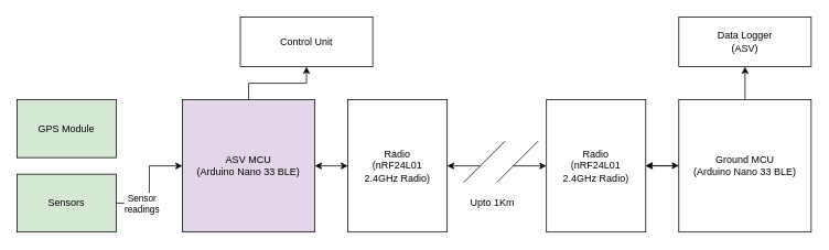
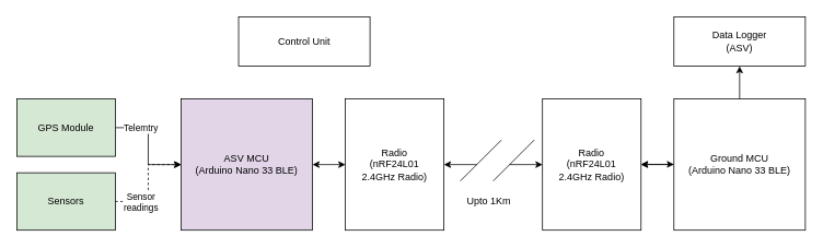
  <mxCell id="0" />
  <mxCell id="1" parent="0" />
- <mxCell id="2" value="" style="edgeStyle=orthogonalEdgeStyle;rounded=0;orthogonalLoop=1;jettySize=auto;html=1;" edge="1" parent="1" source="3" target="22"><mxGeometry relative="1" as="geometry" /></mxCell>
  <mxCell id="3" value="ASV MCU&lt;div&gt;(Arduino Nano 33 BLE)&lt;/div&gt;" style="rounded=0;whiteSpace=wrap;html=1;fillColor=#e1d5e7;" vertex="1" parent="1"><mxGeometry x="220" y="120" width="160" height="160" as="geometry" /></mxCell>
+ <mxCell id="4" value="" style="edgeStyle=orthogonalEdgeStyle;rounded=0;orthogonalLoop=1;jettySize=auto;html=1;" edge="1" parent="1" source="6" target="3"><mxGeometry relative="1" as="geometry" /></mxCell>
+ <mxCell id="5" value="Telemtry" style="edgeLabel;html=1;align=center;verticalAlign=middle;resizable=0;points=[];" vertex="1" connectable="0" parent="4"><mxGeometry x="-0.728" y="3" relative="1" as="geometry"><mxPoint x="13" y="3" as="offset" /></mxGeometry></mxCell>
  <mxCell id="6" value="GPS Module" style="rounded=0;whiteSpace=wrap;html=1;fillColor=#d5e8d4;" vertex="1" parent="1"><mxGeometry x="20" y="120" width="120" height="70" as="geometry" /></mxCell>
- <mxCell id="7" value="" style="edgeStyle=orthogonalEdgeStyle;rounded=0;orthogonalLoop=1;jettySize=auto;html=1;" edge="1" parent="1" source="9" target="3"><mxGeometry relative="1" as="geometry" /></mxCell>
+ <mxCell id="7" value="" style="edgeStyle=orthogonalEdgeStyle;rounded=0;orthogonalLoop=1;jettySize=auto;html=1;dashed=1;" edge="1" parent="1" source="9" target="3"><mxGeometry relative="1" as="geometry" /></mxCell>
  <mxCell id="8" value="Sensor&lt;div&gt;readings&lt;/div&gt;" style="edgeLabel;html=1;align=center;verticalAlign=middle;resizable=0;points=[];" vertex="1" connectable="0" parent="7"><mxGeometry x="-0.518" relative="1" as="geometry"><mxPoint as="offset" /></mxGeometry></mxCell>
  <mxCell id="9" value="Sensors" style="rounded=0;whiteSpace=wrap;html=1;fillColor=#d5e8d4;" vertex="1" parent="1"><mxGeometry x="20" y="210" width="120" height="70" as="geometry" /></mxCell>
  <mxCell id="10" value="Radio&lt;div&gt;(nRF24L01&lt;/div&gt;&lt;div&gt;2.4GHz Radio)&lt;/div&gt;" style="rounded=0;whiteSpace=wrap;html=1;" vertex="1" parent="1"><mxGeometry x="420" y="120" width="120" height="160" as="geometry" /></mxCell>
  <mxCell id="11" value="Radio&lt;div&gt;(nRF24L01&lt;/div&gt;&lt;div&gt;2.4GHz Radio)&lt;/div&gt;" style="rounded=0;whiteSpace=wrap;html=1;" vertex="1" parent="1"><mxGeometry x="660" y="120" width="120" height="160" as="geometry" /></mxCell>
  <mxCell id="12" value="" style="endArrow=classic;html=1;rounded=0;entryX=1;entryY=0.5;entryDx=0;entryDy=0;" edge="1" parent="1" target="10"><mxGeometry width="50" height="50" relative="1" as="geometry"><mxPoint x="580" y="200" as="sourcePoint" /><mxPoint x="630" y="200" as="targetPoint" /></mxGeometry></mxCell>
  <mxCell id="13" value="" style="endArrow=classic;html=1;rounded=0;entryX=0;entryY=0.5;entryDx=0;entryDy=0;" edge="1" parent="1" target="11"><mxGeometry width="50" height="50" relative="1" as="geometry"><mxPoint x="620" y="200" as="sourcePoint" /><mxPoint x="550" y="210" as="targetPoint" /></mxGeometry></mxCell>
  <mxCell id="14" value="" style="endArrow=none;html=1;rounded=0;" edge="1" parent="1"><mxGeometry width="50" height="50" relative="1" as="geometry"><mxPoint x="600" y="220" as="sourcePoint" /><mxPoint x="650" y="170" as="targetPoint" /></mxGeometry></mxCell>
  <mxCell id="15" value="" style="endArrow=none;html=1;rounded=0;" edge="1" parent="1"><mxGeometry width="50" height="50" relative="1" as="geometry"><mxPoint x="560" y="220" as="sourcePoint" /><mxPoint x="610" y="170" as="targetPoint" /></mxGeometry></mxCell>
  <mxCell id="16" value="Upto 1Km" style="text;html=1;align=center;verticalAlign=middle;whiteSpace=wrap;rounded=0;" vertex="1" parent="1"><mxGeometry x="565" y="230" width="60" height="30" as="geometry" /></mxCell>
  <mxCell id="17" value="" style="edgeStyle=orthogonalEdgeStyle;rounded=0;orthogonalLoop=1;jettySize=auto;html=1;" edge="1" parent="1" source="19" target="11"><mxGeometry relative="1" as="geometry" /></mxCell>
  <mxCell id="18" value="" style="edgeStyle=orthogonalEdgeStyle;rounded=0;orthogonalLoop=1;jettySize=auto;html=1;" edge="1" parent="1" source="19" target="23"><mxGeometry relative="1" as="geometry" /></mxCell>
  <mxCell id="19" value="Ground MCU&lt;div&gt;(Arduino Nano 33 BLE)&lt;/div&gt;" style="rounded=0;whiteSpace=wrap;html=1;" vertex="1" parent="1"><mxGeometry x="820" y="120" width="160" height="160" as="geometry" /></mxCell>
  <mxCell id="20" value="" style="endArrow=classic;startArrow=classic;html=1;rounded=0;entryX=0;entryY=0.5;entryDx=0;entryDy=0;" edge="1" parent="1" target="10"><mxGeometry width="50" height="50" relative="1" as="geometry"><mxPoint x="380" y="200" as="sourcePoint" /><mxPoint x="430" y="150" as="targetPoint" /></mxGeometry></mxCell>
  <mxCell id="21" value="" style="endArrow=classic;startArrow=classic;html=1;rounded=0;entryX=0;entryY=0.5;entryDx=0;entryDy=0;" edge="1" parent="1"><mxGeometry width="50" height="50" relative="1" as="geometry"><mxPoint x="780" y="199.71" as="sourcePoint" /><mxPoint x="820" y="199.71" as="targetPoint" /></mxGeometry></mxCell>
  <mxCell id="22" value="Control Unit" style="rounded=0;whiteSpace=wrap;html=1;" vertex="1" parent="1"><mxGeometry x="290" y="20" width="160" height="60" as="geometry" /></mxCell>
  <mxCell id="23" value="Data Logger&lt;div&gt;(ASV)&lt;/div&gt;" style="rounded=0;whiteSpace=wrap;html=1;" vertex="1" parent="1"><mxGeometry x="820" y="20" width="160" height="60" as="geometry" /></mxCell>
